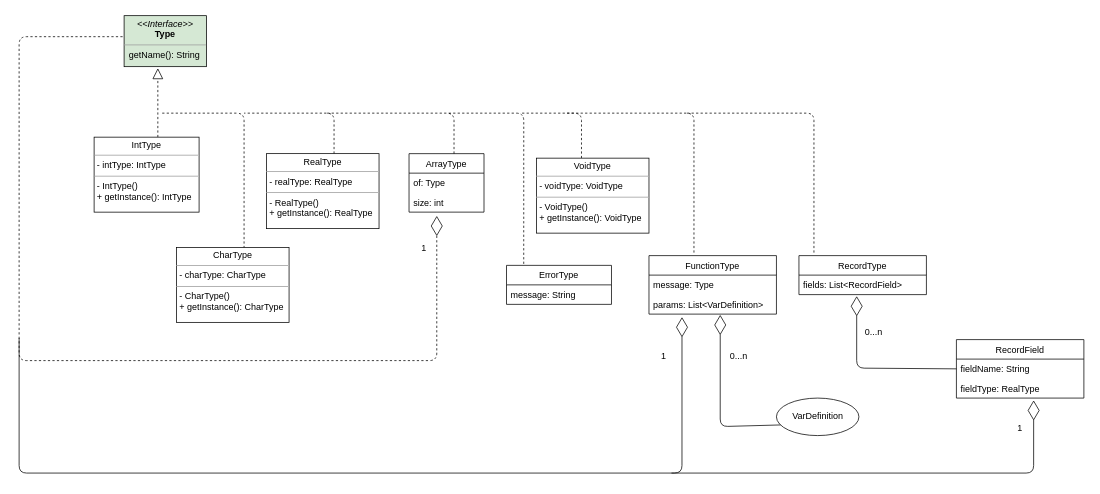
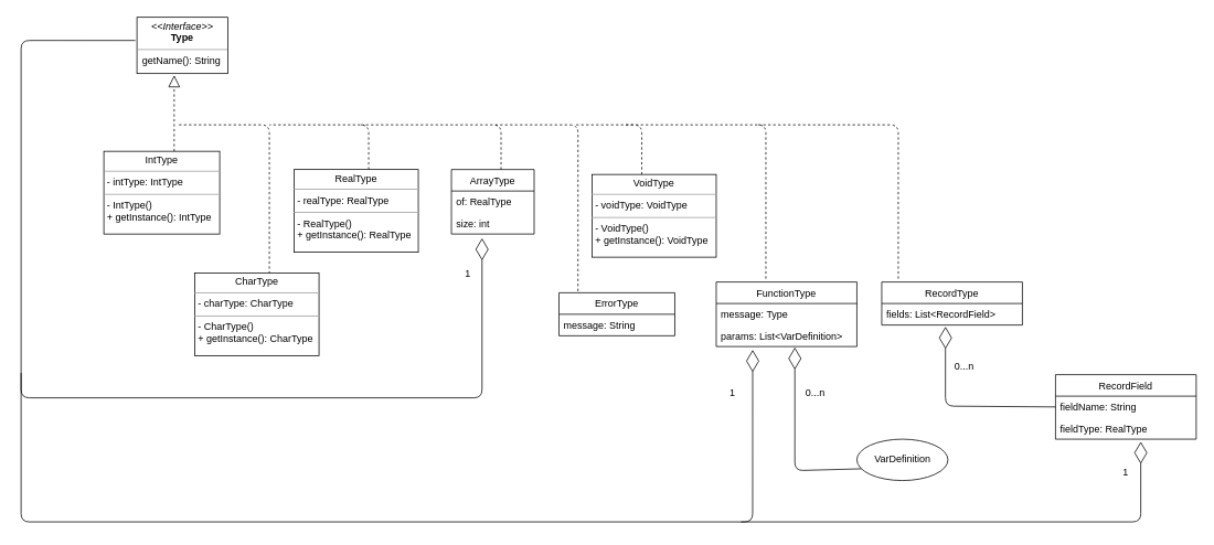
  <mxCell id="0" />
  <mxCell id="1" parent="0" />
  <mxCell id="2" value="" style="endArrow=block;dashed=1;endFill=0;endSize=12;html=1;exitX=0.5;exitY=0;exitDx=0;exitDy=0;entryX=0.409;entryY=1;entryDx=0;entryDy=0;entryPerimeter=0;" parent="1" edge="1"><mxGeometry width="160" relative="1" as="geometry"><mxPoint x="205" y="182" as="sourcePoint" /><mxPoint x="204.99" y="90" as="targetPoint" /></mxGeometry></mxCell>
  <mxCell id="3" value="" style="endArrow=none;dashed=1;html=1;" parent="1" edge="1"><mxGeometry width="50" height="50" relative="1" as="geometry"><mxPoint x="320" y="330" as="sourcePoint" /><mxPoint x="210" y="150" as="targetPoint" /><Array as="points"><mxPoint x="320" y="150" /></Array></mxGeometry></mxCell>
  <mxCell id="4" value="" style="endArrow=none;dashed=1;html=1;" parent="1" edge="1"><mxGeometry width="50" height="50" relative="1" as="geometry"><mxPoint x="440" y="204" as="sourcePoint" /><mxPoint x="320" y="150" as="targetPoint" /><Array as="points"><mxPoint x="440" y="150" /></Array></mxGeometry></mxCell>
  <mxCell id="5" value="" style="endArrow=none;dashed=1;html=1;" parent="1" edge="1"><mxGeometry width="50" height="50" relative="1" as="geometry"><mxPoint x="600" y="204" as="sourcePoint" /><mxPoint x="430" y="150" as="targetPoint" /><Array as="points"><mxPoint x="600" y="150" /></Array></mxGeometry></mxCell>
  <mxCell id="6" value="" style="endArrow=none;dashed=1;html=1;" parent="1" edge="1"><mxGeometry width="50" height="50" relative="1" as="geometry"><mxPoint x="770" y="210" as="sourcePoint" /><mxPoint x="690" y="150" as="targetPoint" /><Array as="points"><mxPoint x="770" y="150" /></Array></mxGeometry></mxCell>
  <mxCell id="7" value="ErrorType" style="swimlane;fontStyle=0;childLayout=stackLayout;horizontal=1;startSize=26;fillColor=none;horizontalStack=0;resizeParent=1;resizeParentMax=0;resizeLast=0;collapsible=1;marginBottom=0;" parent="1" vertex="1"><mxGeometry x="670" y="353" width="140" height="52" as="geometry" /></mxCell>
  <mxCell id="8" value="message: String" style="text;strokeColor=none;fillColor=none;align=left;verticalAlign=top;spacingLeft=4;spacingRight=4;overflow=hidden;rotatable=0;points=[[0,0.5],[1,0.5]];portConstraint=eastwest;" parent="7" vertex="1"><mxGeometry y="26" width="140" height="26" as="geometry" /></mxCell>
  <mxCell id="9" value="" style="endArrow=none;dashed=1;html=1;exitX=0.164;exitY=-0.038;exitDx=0;exitDy=0;exitPerimeter=0;" parent="1" source="7" edge="1"><mxGeometry width="50" height="50" relative="1" as="geometry"><mxPoint x="790" y="320" as="sourcePoint" /><mxPoint x="590" y="150" as="targetPoint" /><Array as="points"><mxPoint x="693" y="150" /></Array></mxGeometry></mxCell>
  <mxCell id="10" value="FunctionType" style="swimlane;fontStyle=0;childLayout=stackLayout;horizontal=1;startSize=26;fillColor=none;horizontalStack=0;resizeParent=1;resizeParentMax=0;resizeLast=0;collapsible=1;marginBottom=0;" parent="1" vertex="1"><mxGeometry x="860" y="340" width="170" height="78" as="geometry" /></mxCell>
  <mxCell id="11" value="message: Type" style="text;strokeColor=none;fillColor=none;align=left;verticalAlign=top;spacingLeft=4;spacingRight=4;overflow=hidden;rotatable=0;points=[[0,0.5],[1,0.5]];portConstraint=eastwest;" parent="10" vertex="1"><mxGeometry y="26" width="170" height="26" as="geometry" /></mxCell>
  <mxCell id="12" value="params: List&lt;VarDefinition&gt;" style="text;strokeColor=none;fillColor=none;align=left;verticalAlign=top;spacingLeft=4;spacingRight=4;overflow=hidden;rotatable=0;points=[[0,0.5],[1,0.5]];portConstraint=eastwest;" parent="10" vertex="1"><mxGeometry y="52" width="170" height="26" as="geometry" /></mxCell>
  <mxCell id="13" value="" style="endArrow=none;dashed=1;html=1;" parent="1" edge="1"><mxGeometry width="50" height="50" relative="1" as="geometry"><mxPoint x="920" y="336" as="sourcePoint" /><mxPoint x="750" y="150" as="targetPoint" /><Array as="points"><mxPoint x="920" y="150" /></Array></mxGeometry></mxCell>
  <mxCell id="14" value="0...n" style="text;html=1;strokeColor=none;fillColor=none;align=center;verticalAlign=middle;whiteSpace=wrap;rounded=0;" parent="1" vertex="1"><mxGeometry x="960" y="464" width="40" height="20" as="geometry" /></mxCell>
- <mxCell id="15" value="&lt;p style=&quot;margin: 0px ; margin-top: 4px ; text-align: center&quot;&gt;&lt;i&gt;&amp;lt;&amp;lt;Interface&amp;gt;&amp;gt;&lt;/i&gt;&lt;br&gt;&lt;b&gt;Type&lt;/b&gt;&lt;/p&gt;&lt;hr size=&quot;1&quot;&gt;&amp;nbsp; getName(): String" style="verticalAlign=top;align=left;overflow=fill;fontSize=12;fontFamily=Helvetica;html=1;fillColor=#d5e8d4;" parent="1" vertex="1"><mxGeometry x="160" width="110" height="68" as="geometry" y="20" /></mxCell>
+ <mxCell id="15" value="&lt;p style=&quot;margin: 0px ; margin-top: 4px ; text-align: center&quot;&gt;&lt;i&gt;&amp;lt;&amp;lt;Interface&amp;gt;&amp;gt;&lt;/i&gt;&lt;br&gt;&lt;b&gt;Type&lt;/b&gt;&lt;/p&gt;&lt;hr size=&quot;1&quot;&gt;&amp;nbsp; getName(): String" style="verticalAlign=top;align=left;overflow=fill;fontSize=12;fontFamily=Helvetica;html=1;" parent="1" vertex="1"><mxGeometry x="160" width="110" height="68" as="geometry" y="20" /></mxCell>
  <mxCell id="16" value="ArrayType" style="swimlane;fontStyle=0;childLayout=stackLayout;horizontal=1;startSize=26;fillColor=none;horizontalStack=0;resizeParent=1;resizeParentMax=0;resizeLast=0;collapsible=1;marginBottom=0;" parent="1" vertex="1"><mxGeometry x="540" y="204" width="100" height="78" as="geometry" /></mxCell>
- <mxCell id="17" value="of: Type" style="text;strokeColor=none;fillColor=none;align=left;verticalAlign=top;spacingLeft=4;spacingRight=4;overflow=hidden;rotatable=0;points=[[0,0.5],[1,0.5]];portConstraint=eastwest;" parent="16" vertex="1"><mxGeometry y="26" width="100" height="26" as="geometry" /></mxCell>
+ <mxCell id="17" value="of: RealType" style="text;strokeColor=none;fillColor=none;align=left;verticalAlign=top;spacingLeft=4;spacingRight=4;overflow=hidden;rotatable=0;points=[[0,0.5],[1,0.5]];portConstraint=eastwest;" parent="16" vertex="1"><mxGeometry y="26" width="100" height="26" as="geometry" /></mxCell>
  <mxCell id="18" value="size: int" style="text;strokeColor=none;fillColor=none;align=left;verticalAlign=top;spacingLeft=4;spacingRight=4;overflow=hidden;rotatable=0;points=[[0,0.5],[1,0.5]];portConstraint=eastwest;" parent="16" vertex="1"><mxGeometry y="52" width="100" height="26" as="geometry" /></mxCell>
  <mxCell id="19" value="VarDefinition" style="ellipse;html=1;" parent="1" vertex="1"><mxGeometry x="1030" y="530" width="110" height="50" as="geometry" /></mxCell>
  <mxCell id="20" value="" style="endArrow=diamondThin;endFill=0;endSize=24;html=1;entryX=0.559;entryY=1.038;entryDx=0;entryDy=0;entryPerimeter=0;exitX=0;exitY=0.75;exitDx=0;exitDy=0;" parent="1" source="19" target="12" edge="1"><mxGeometry width="160" relative="1" as="geometry"><mxPoint x="350" y="600" as="sourcePoint" /><mxPoint x="510" y="600" as="targetPoint" /><Array as="points"><mxPoint x="955" y="568" /></Array></mxGeometry></mxCell>
  <mxCell id="21" value="&lt;p style=&quot;margin: 0px ; margin-top: 4px ; text-align: center&quot;&gt;IntType&lt;/p&gt;&lt;hr size=&quot;1&quot;&gt;&lt;p style=&quot;margin: 0px ; margin-left: 4px&quot;&gt;- intType: IntType&lt;br&gt;&lt;/p&gt;&lt;hr size=&quot;1&quot;&gt;&lt;p style=&quot;margin: 0px ; margin-left: 4px&quot;&gt;- IntType()&lt;br&gt;+ getInstance(): IntType&lt;/p&gt;" style="verticalAlign=top;align=left;overflow=fill;fontSize=12;fontFamily=Helvetica;html=1;" parent="1" vertex="1"><mxGeometry x="120" y="182" width="140" height="100" as="geometry" /></mxCell>
  <mxCell id="22" value="&lt;p style=&quot;margin: 0px ; margin-top: 4px ; text-align: center&quot;&gt;CharType&lt;/p&gt;&lt;hr size=&quot;1&quot;&gt;&lt;p style=&quot;margin: 0px ; margin-left: 4px&quot;&gt;- charType: CharType&lt;br&gt;&lt;/p&gt;&lt;hr size=&quot;1&quot;&gt;&lt;p style=&quot;margin: 0px ; margin-left: 4px&quot;&gt;- CharType()&lt;br&gt;+ getInstance(): CharType&lt;/p&gt;" style="verticalAlign=top;align=left;overflow=fill;fontSize=12;fontFamily=Helvetica;html=1;" parent="1" vertex="1"><mxGeometry x="230" y="329" width="150" height="100" as="geometry" /></mxCell>
  <mxCell id="23" value="&lt;p style=&quot;margin: 0px ; margin-top: 4px ; text-align: center&quot;&gt;RealType&lt;/p&gt;&lt;hr size=&quot;1&quot;&gt;&lt;p style=&quot;margin: 0px ; margin-left: 4px&quot;&gt;- realType: RealType&lt;br&gt;&lt;/p&gt;&lt;hr size=&quot;1&quot;&gt;&lt;p style=&quot;margin: 0px ; margin-left: 4px&quot;&gt;- RealType()&lt;br&gt;+ getInstance(): RealType&lt;/p&gt;" style="verticalAlign=top;align=left;overflow=fill;fontSize=12;fontFamily=Helvetica;html=1;" parent="1" vertex="1"><mxGeometry x="350" y="204" width="150" height="100" as="geometry" /></mxCell>
  <mxCell id="24" value="&lt;p style=&quot;margin: 0px ; margin-top: 4px ; text-align: center&quot;&gt;VoidType&lt;/p&gt;&lt;hr size=&quot;1&quot;&gt;&lt;p style=&quot;margin: 0px ; margin-left: 4px&quot;&gt;- voidType: VoidType&lt;br&gt;&lt;/p&gt;&lt;hr size=&quot;1&quot;&gt;&lt;p style=&quot;margin: 0px ; margin-left: 4px&quot;&gt;- VoidType()&lt;br&gt;+ getInstance(): VoidType&lt;/p&gt;" style="verticalAlign=top;align=left;overflow=fill;fontSize=12;fontFamily=Helvetica;html=1;" parent="1" vertex="1"><mxGeometry x="710" y="210" width="150" height="100" as="geometry" /></mxCell>
  <mxCell id="25" value="RecordType" style="swimlane;fontStyle=0;childLayout=stackLayout;horizontal=1;startSize=26;fillColor=none;horizontalStack=0;resizeParent=1;resizeParentMax=0;resizeLast=0;collapsible=1;marginBottom=0;" parent="1" vertex="1"><mxGeometry x="1060" y="340" width="170" height="52" as="geometry" /></mxCell>
  <mxCell id="26" value="fields: List&lt;RecordField&gt;" style="text;strokeColor=none;fillColor=none;align=left;verticalAlign=top;spacingLeft=4;spacingRight=4;overflow=hidden;rotatable=0;points=[[0,0.5],[1,0.5]];portConstraint=eastwest;" parent="25" vertex="1"><mxGeometry y="26" width="170" height="26" as="geometry" /></mxCell>
  <mxCell id="27" value="" style="endArrow=none;dashed=1;html=1;" parent="1" edge="1"><mxGeometry width="50" height="50" relative="1" as="geometry"><mxPoint x="1080" y="336" as="sourcePoint" /><mxPoint x="910" y="150" as="targetPoint" /><Array as="points"><mxPoint x="1080" y="150" /></Array></mxGeometry></mxCell>
  <mxCell id="28" value="RecordField" style="swimlane;fontStyle=0;childLayout=stackLayout;horizontal=1;startSize=26;fillColor=none;horizontalStack=0;resizeParent=1;resizeParentMax=0;resizeLast=0;collapsible=1;marginBottom=0;" parent="1" vertex="1"><mxGeometry x="1270" y="452" width="170" height="78" as="geometry" /></mxCell>
  <mxCell id="29" value="fieldName: String" style="text;strokeColor=none;fillColor=none;align=left;verticalAlign=top;spacingLeft=4;spacingRight=4;overflow=hidden;rotatable=0;points=[[0,0.5],[1,0.5]];portConstraint=eastwest;" parent="28" vertex="1"><mxGeometry y="26" width="170" height="26" as="geometry" /></mxCell>
  <mxCell id="30" value="fieldType: RealType" style="text;strokeColor=none;fillColor=none;align=left;verticalAlign=top;spacingLeft=4;spacingRight=4;overflow=hidden;rotatable=0;points=[[0,0.5],[1,0.5]];portConstraint=eastwest;" parent="28" vertex="1"><mxGeometry y="52" width="170" height="26" as="geometry" /></mxCell>
  <mxCell id="31" value="" style="endArrow=diamondThin;endFill=0;endSize=24;html=1;entryX=0.453;entryY=1.077;entryDx=0;entryDy=0;entryPerimeter=0;exitX=0;exitY=0.5;exitDx=0;exitDy=0;" parent="1" source="29" target="26" edge="1"><mxGeometry width="160" relative="1" as="geometry"><mxPoint x="670" y="620" as="sourcePoint" /><mxPoint x="830" y="620" as="targetPoint" /><Array as="points"><mxPoint x="1137" y="490" /></Array></mxGeometry></mxCell>
  <mxCell id="32" value="0...n" style="text;html=1;strokeColor=none;fillColor=none;align=center;verticalAlign=middle;whiteSpace=wrap;rounded=0;" parent="1" vertex="1"><mxGeometry x="1140" y="432" width="40" height="20" as="geometry" /></mxCell>
- <mxCell id="33" value="" style="endArrow=diamondThin;endFill=0;endSize=24;html=1;entryX=0.37;entryY=1.192;entryDx=0;entryDy=0;entryPerimeter=0;exitX=-0.018;exitY=0.412;exitDx=0;exitDy=0;exitPerimeter=0;dashed=1;" parent="1" source="15" target="18" edge="1"><mxGeometry width="160" relative="1" as="geometry"><mxPoint x="40" y="240" as="sourcePoint" /><mxPoint x="310" y="620" as="targetPoint" /><Array as="points"><mxPoint x="20" y="48" /><mxPoint x="20" y="480" /><mxPoint x="577" y="480" /></Array></mxGeometry></mxCell>
+ <mxCell id="33" value="" style="endArrow=diamondThin;endFill=0;endSize=24;html=1;entryX=0.37;entryY=1.192;entryDx=0;entryDy=0;entryPerimeter=0;exitX=-0.018;exitY=0.412;exitDx=0;exitDy=0;exitPerimeter=0;" parent="1" source="15" target="18" edge="1"><mxGeometry width="160" relative="1" as="geometry"><mxPoint x="40" y="240" as="sourcePoint" /><mxPoint x="310" y="620" as="targetPoint" /><Array as="points"><mxPoint x="20" y="48" /><mxPoint x="20" y="480" /><mxPoint x="577" y="480" /></Array></mxGeometry></mxCell>
  <mxCell id="34" value="1" style="text;html=1;strokeColor=none;fillColor=none;align=center;verticalAlign=middle;whiteSpace=wrap;rounded=0;" parent="1" vertex="1"><mxGeometry x="540" y="320" width="40" height="20" as="geometry" /></mxCell>
  <mxCell id="35" value="" style="endArrow=diamondThin;endFill=0;endSize=24;html=1;entryX=0.259;entryY=1.154;entryDx=0;entryDy=0;entryPerimeter=0;" parent="1" target="12" edge="1"><mxGeometry width="160" relative="1" as="geometry"><mxPoint x="20" y="450" as="sourcePoint" /><mxPoint x="530" y="620" as="targetPoint" /><Array as="points"><mxPoint x="20" y="630" /><mxPoint x="904" y="630" /></Array></mxGeometry></mxCell>
  <mxCell id="36" value="1" style="text;html=1;strokeColor=none;fillColor=none;align=center;verticalAlign=middle;whiteSpace=wrap;rounded=0;" parent="1" vertex="1"><mxGeometry x="860" y="464" width="40" height="20" as="geometry" /></mxCell>
  <mxCell id="37" value="" style="endArrow=diamondThin;endFill=0;endSize=24;html=1;entryX=0.606;entryY=1.115;entryDx=0;entryDy=0;entryPerimeter=0;" parent="1" target="30" edge="1"><mxGeometry width="160" relative="1" as="geometry"><mxPoint x="890" y="630" as="sourcePoint" /><mxPoint x="820" y="680" as="targetPoint" /><Array as="points"><mxPoint x="1373" y="630" /></Array></mxGeometry></mxCell>
  <mxCell id="38" value="1" style="text;html=1;strokeColor=none;fillColor=none;align=center;verticalAlign=middle;whiteSpace=wrap;rounded=0;" parent="1" vertex="1"><mxGeometry x="1335" y="560" width="40" height="20" as="geometry" /></mxCell>
